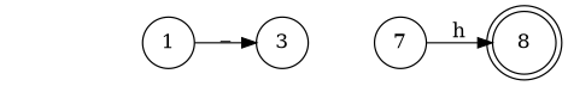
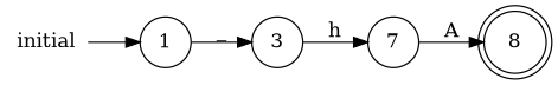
  digraph {
    rankdir=LR
    node [shape=circle]
    n1 [label=7]
    n2 [label=8 shape=doublecircle]
    1
    3
-   n1 -> n2 [label=h]
+   initial [shape=plaintext]
+   n1 -> n2 [label=A]
    1 -> 3 [label=_]
+   3 -> n1 [label=h]
+   initial -> 1
  }
